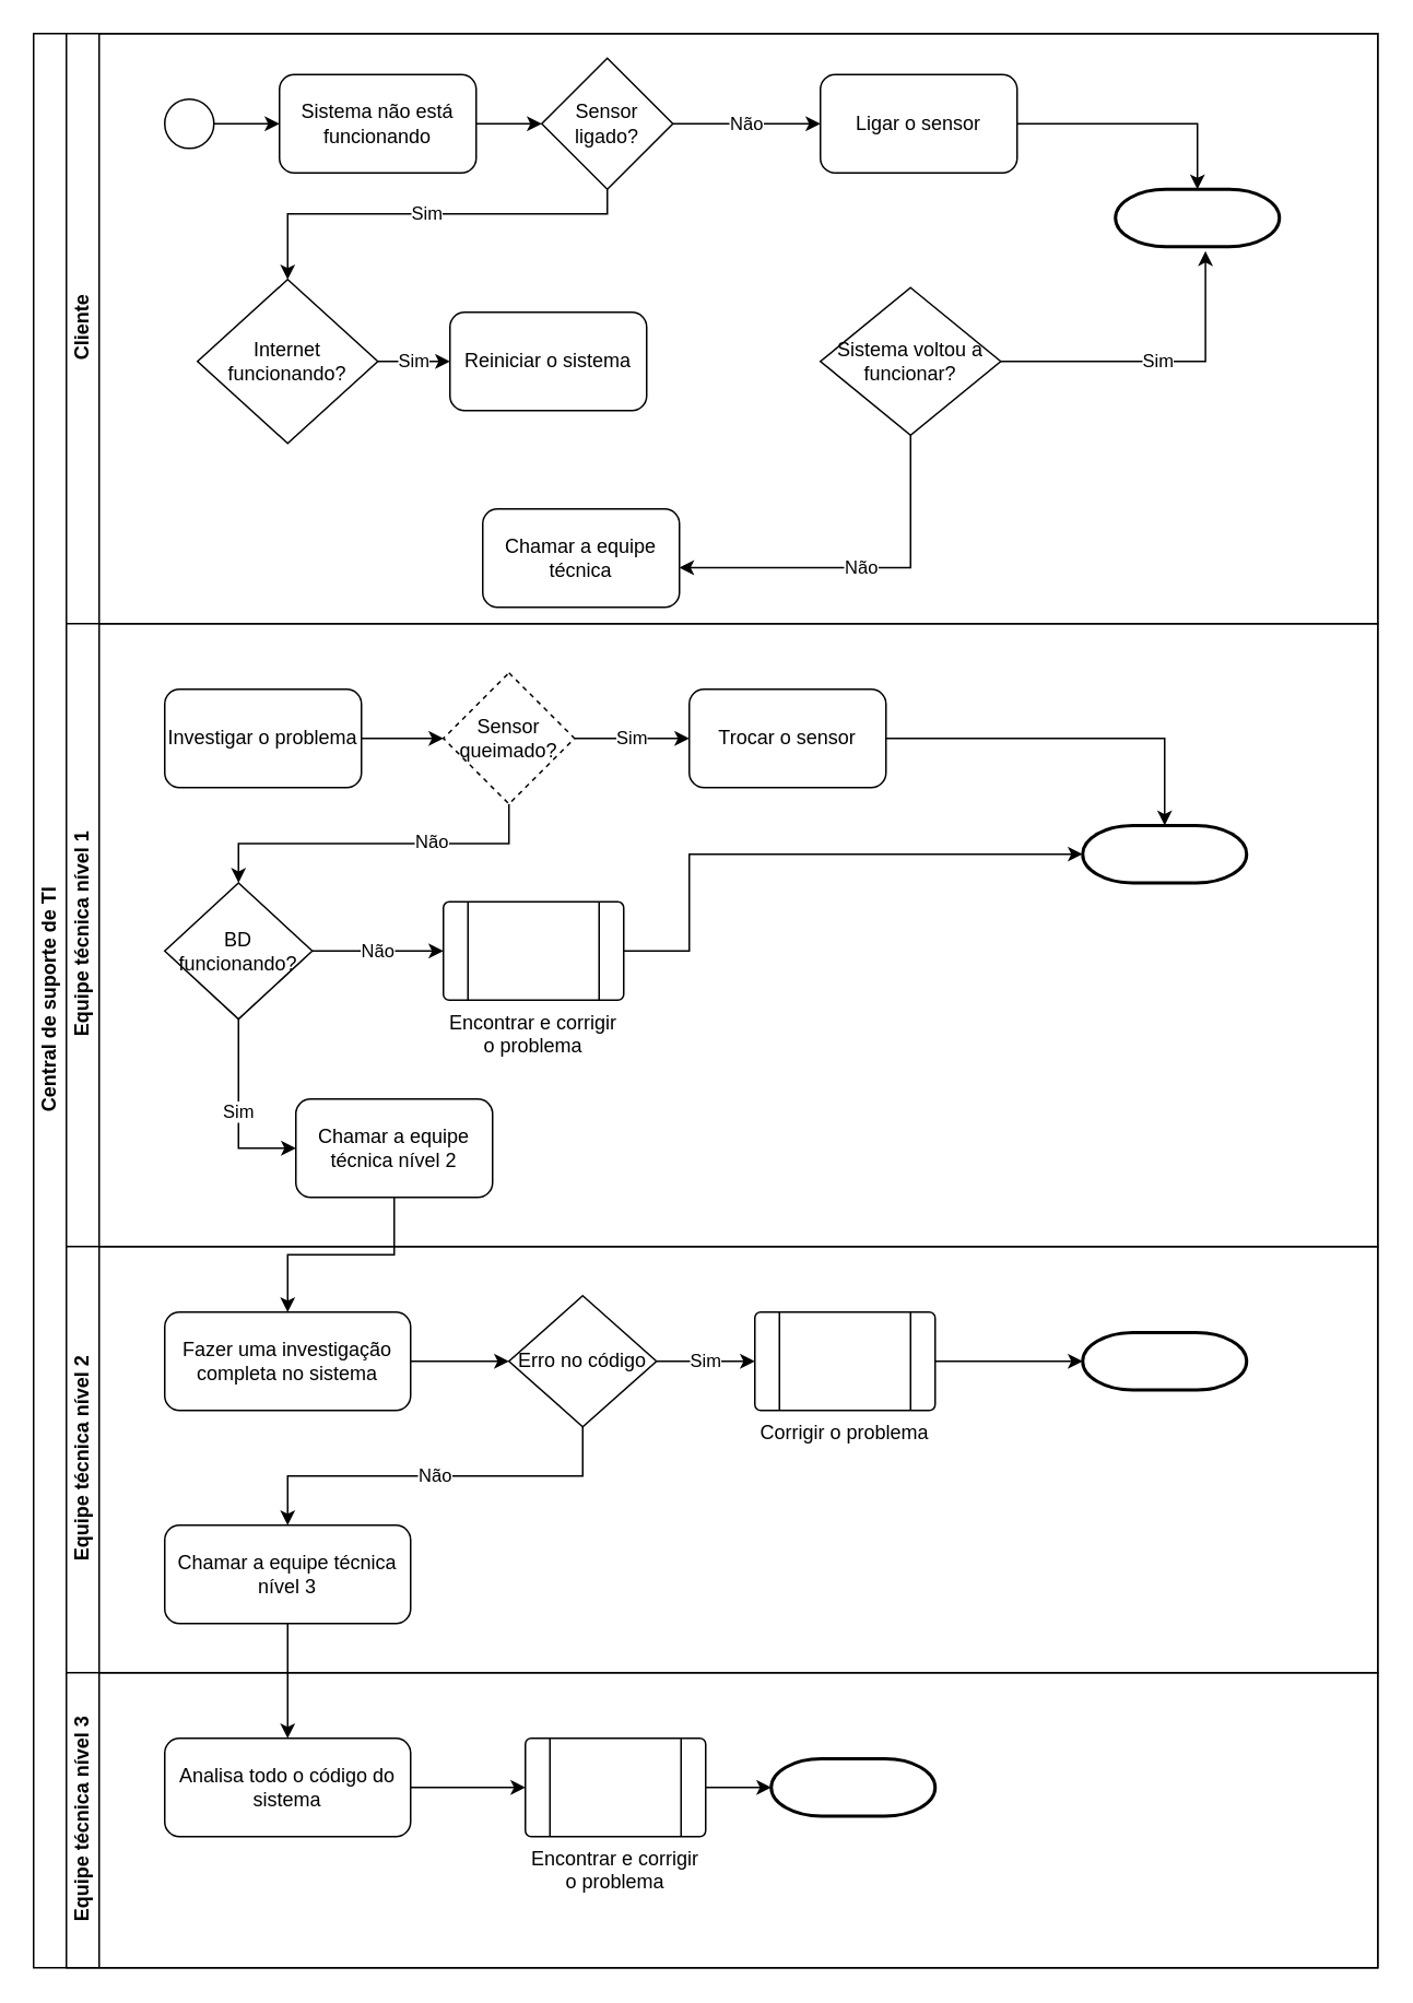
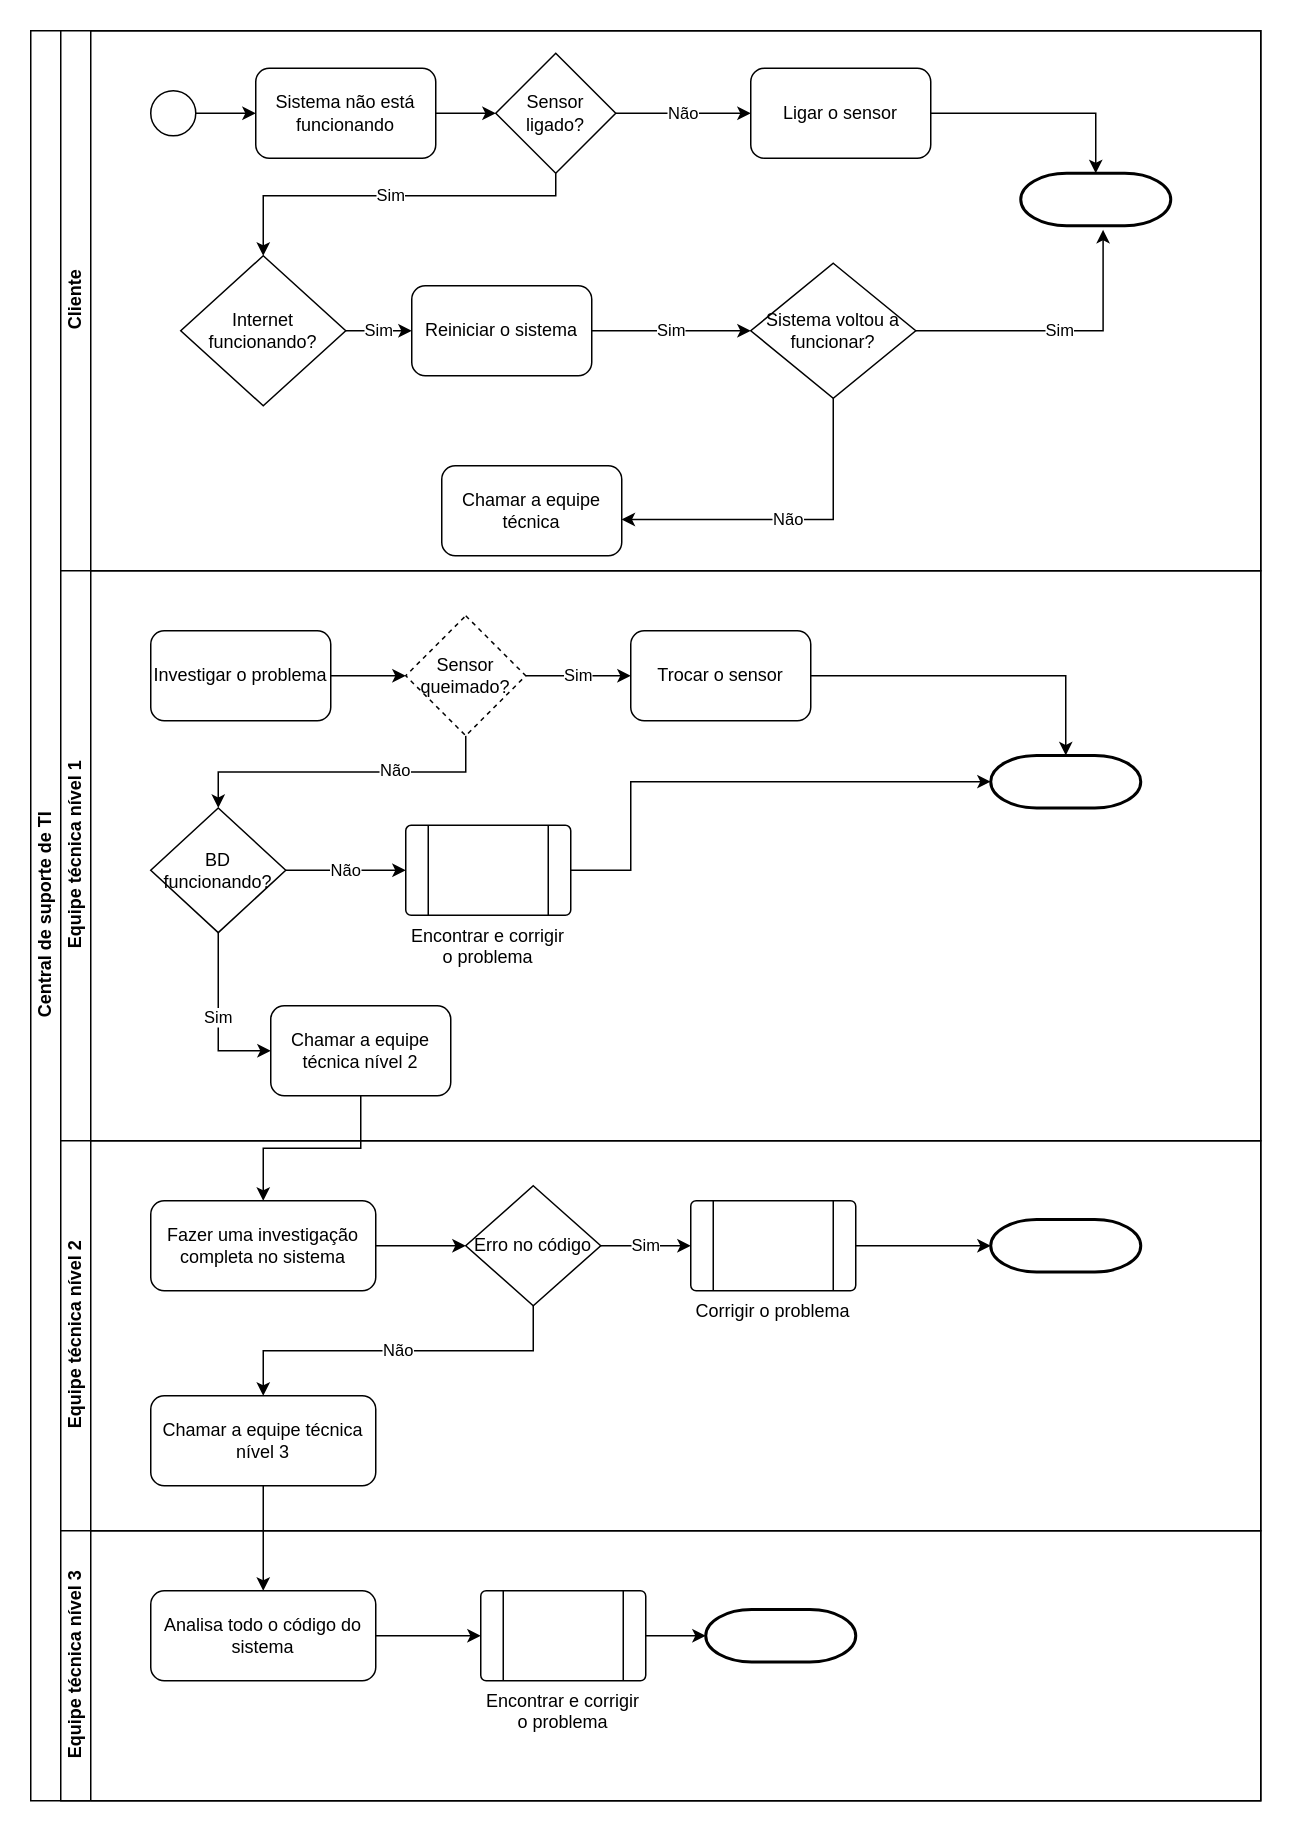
  <mxCell id="0" />
  <mxCell id="1" parent="0" />
  <mxCell id="2" value="Central de suporte de TI" style="swimlane;html=1;childLayout=stackLayout;resizeParent=1;resizeParentMax=0;horizontal=0;startSize=20;horizontalStack=0;" vertex="1" parent="1"><mxGeometry x="20" y="20" width="820" height="1180" as="geometry" /></mxCell>
  <mxCell id="3" value="Cliente" style="swimlane;html=1;startSize=20;horizontal=0;" vertex="1" parent="2"><mxGeometry x="20" width="800" height="360" as="geometry" /></mxCell>
  <mxCell id="4" value="" style="edgeStyle=orthogonalEdgeStyle;rounded=0;orthogonalLoop=1;jettySize=auto;html=1;" edge="1" parent="3" source="5" target="7"><mxGeometry relative="1" as="geometry" /></mxCell>
  <mxCell id="5" value="" style="ellipse;whiteSpace=wrap;html=1;aspect=fixed;" vertex="1" parent="3"><mxGeometry x="60" y="40" width="30" height="30" as="geometry" /></mxCell>
  <mxCell id="6" value="" style="edgeStyle=orthogonalEdgeStyle;rounded=0;orthogonalLoop=1;jettySize=auto;html=1;" edge="1" parent="3" source="7" target="10"><mxGeometry relative="1" as="geometry" /></mxCell>
  <mxCell id="7" value="Sistema não está funcionando" style="rounded=1;whiteSpace=wrap;html=1;" vertex="1" parent="3"><mxGeometry x="130" y="25" width="120" height="60" as="geometry" /></mxCell>
  <mxCell id="8" value="Não" style="edgeStyle=orthogonalEdgeStyle;rounded=0;orthogonalLoop=1;jettySize=auto;html=1;entryX=0;entryY=0.5;entryDx=0;entryDy=0;" edge="1" parent="3" source="10" target="12"><mxGeometry relative="1" as="geometry"><mxPoint x="450" y="55" as="targetPoint" /></mxGeometry></mxCell>
  <mxCell id="9" value="Sim" style="edgeStyle=orthogonalEdgeStyle;rounded=0;orthogonalLoop=1;jettySize=auto;html=1;entryX=0.5;entryY=0;entryDx=0;entryDy=0;" edge="1" parent="3" source="10" target="15"><mxGeometry relative="1" as="geometry"><mxPoint x="330" y="130" as="targetPoint" /><Array as="points"><mxPoint x="330" y="110" /><mxPoint x="135" y="110" /></Array></mxGeometry></mxCell>
  <mxCell id="10" value="Sensor ligado?" style="rhombus;whiteSpace=wrap;html=1;" vertex="1" parent="3"><mxGeometry x="290" y="15" width="80" height="80" as="geometry" /></mxCell>
  <mxCell id="11" style="edgeStyle=orthogonalEdgeStyle;rounded=0;orthogonalLoop=1;jettySize=auto;html=1;exitX=1;exitY=0.5;exitDx=0;exitDy=0;" edge="1" parent="3" source="12" target="13"><mxGeometry relative="1" as="geometry" /></mxCell>
  <mxCell id="12" value="Ligar o sensor" style="rounded=1;whiteSpace=wrap;html=1;" vertex="1" parent="3"><mxGeometry x="460" y="25" width="120" height="60" as="geometry" /></mxCell>
  <mxCell id="13" value="" style="strokeWidth=2;html=1;shape=mxgraph.flowchart.terminator;whiteSpace=wrap;" vertex="1" parent="3"><mxGeometry x="640" y="95" width="100" height="35" as="geometry" /></mxCell>
+ <mxCell id="14" value="Sim" style="edgeStyle=orthogonalEdgeStyle;rounded=0;orthogonalLoop=1;jettySize=auto;html=1;entryX=0;entryY=0.5;entryDx=0;entryDy=0;" edge="1" parent="3" source="16" target="20"><mxGeometry relative="1" as="geometry"><mxPoint x="450.0" y="200" as="targetPoint" /></mxGeometry></mxCell>
  <mxCell id="15" value="Internet funcionando?" style="rhombus;whiteSpace=wrap;html=1;" vertex="1" parent="3"><mxGeometry x="80" y="150" width="110" height="100" as="geometry" /></mxCell>
  <mxCell id="16" value="Reiniciar o sistema" style="rounded=1;whiteSpace=wrap;html=1;" vertex="1" parent="3"><mxGeometry x="234" y="170" width="120" height="60" as="geometry" /></mxCell>
  <mxCell id="17" value="Sim" style="edgeStyle=orthogonalEdgeStyle;rounded=0;orthogonalLoop=1;jettySize=auto;html=1;" edge="1" parent="3" source="15" target="16"><mxGeometry relative="1" as="geometry"><mxPoint x="290" y="320" as="sourcePoint" /><mxPoint x="565.0" y="320" as="targetPoint" /></mxGeometry></mxCell>
  <mxCell id="18" value="Não" style="edgeStyle=orthogonalEdgeStyle;rounded=0;orthogonalLoop=1;jettySize=auto;html=1;exitX=0.5;exitY=1;exitDx=0;exitDy=0;entryX=0.999;entryY=0.597;entryDx=0;entryDy=0;entryPerimeter=0;" edge="1" parent="3" source="20" target="21"><mxGeometry relative="1" as="geometry" /></mxCell>
  <mxCell id="19" value="Sim" style="edgeStyle=orthogonalEdgeStyle;rounded=0;orthogonalLoop=1;jettySize=auto;html=1;entryX=0.549;entryY=1.077;entryDx=0;entryDy=0;entryPerimeter=0;" edge="1" parent="3" source="20" target="13"><mxGeometry relative="1" as="geometry" /></mxCell>
  <mxCell id="20" value="Sistema voltou a funcionar?" style="rhombus;whiteSpace=wrap;html=1;" vertex="1" parent="3"><mxGeometry x="460" y="155" width="110" height="90" as="geometry" /></mxCell>
  <mxCell id="21" value="Chamar a equipe técnica" style="rounded=1;whiteSpace=wrap;html=1;" vertex="1" parent="3"><mxGeometry x="254" y="290" width="120" height="60" as="geometry" /></mxCell>
  <mxCell id="22" value="Equipe técnica nível 1" style="swimlane;html=1;startSize=20;horizontal=0;" vertex="1" parent="2"><mxGeometry x="20" y="360" width="800" height="380" as="geometry" /></mxCell>
  <mxCell id="23" style="edgeStyle=orthogonalEdgeStyle;rounded=0;orthogonalLoop=1;jettySize=auto;html=1;exitX=1;exitY=0.5;exitDx=0;exitDy=0;entryX=0;entryY=0.5;entryDx=0;entryDy=0;" edge="1" parent="22" source="26" target="30"><mxGeometry relative="1" as="geometry" /></mxCell>
  <mxCell id="24" style="edgeStyle=orthogonalEdgeStyle;rounded=0;orthogonalLoop=1;jettySize=auto;html=1;exitX=1;exitY=0.5;exitDx=0;exitDy=0;" edge="1" parent="22" source="25" target="31"><mxGeometry relative="1" as="geometry" /></mxCell>
  <mxCell id="25" value="Trocar o sensor" style="rounded=1;whiteSpace=wrap;html=1;" vertex="1" parent="22"><mxGeometry x="380" y="40" width="120" height="60" as="geometry" /></mxCell>
  <mxCell id="26" value="Investigar o problema" style="rounded=1;whiteSpace=wrap;html=1;" vertex="1" parent="22"><mxGeometry x="60" y="40" width="120" height="60" as="geometry" /></mxCell>
  <mxCell id="27" value="Sim" style="edgeStyle=orthogonalEdgeStyle;rounded=0;orthogonalLoop=1;jettySize=auto;html=1;entryX=0;entryY=0.5;entryDx=0;entryDy=0;" edge="1" parent="22" source="30" target="25"><mxGeometry relative="1" as="geometry"><mxPoint x="390.0" y="70" as="targetPoint" /></mxGeometry></mxCell>
  <mxCell id="28" style="edgeStyle=orthogonalEdgeStyle;rounded=0;orthogonalLoop=1;jettySize=auto;html=1;exitX=0.5;exitY=1;exitDx=0;exitDy=0;entryX=0.5;entryY=0;entryDx=0;entryDy=0;" edge="1" parent="22" source="30" target="36"><mxGeometry relative="1" as="geometry" /></mxCell>
  <mxCell id="29" value="Não" style="edgeLabel;html=1;align=center;verticalAlign=middle;resizable=0;points=[];" vertex="1" connectable="0" parent="28"><mxGeometry x="-0.321" y="-2" relative="1" as="geometry"><mxPoint as="offset" /></mxGeometry></mxCell>
  <mxCell id="30" value="Sensor queimado?" style="rhombus;whiteSpace=wrap;html=1;dashed=1;" vertex="1" parent="22"><mxGeometry x="230" y="30" width="80" height="80" as="geometry" /></mxCell>
  <mxCell id="31" value="" style="strokeWidth=2;html=1;shape=mxgraph.flowchart.terminator;whiteSpace=wrap;" vertex="1" parent="22"><mxGeometry x="620" y="123.13" width="100" height="35" as="geometry" /></mxCell>
  <mxCell id="32" style="edgeStyle=orthogonalEdgeStyle;rounded=0;orthogonalLoop=1;jettySize=auto;html=1;exitX=1;exitY=0.5;exitDx=0;exitDy=0;entryX=0;entryY=0.5;entryDx=0;entryDy=0;entryPerimeter=0;" edge="1" parent="22" source="34" target="31"><mxGeometry relative="1" as="geometry"><mxPoint x="633" y="280.0" as="targetPoint" /><Array as="points"><mxPoint x="380" y="200" /><mxPoint x="380" y="141" /></Array></mxGeometry></mxCell>
  <mxCell id="33" value="Não" style="edgeStyle=orthogonalEdgeStyle;rounded=0;orthogonalLoop=1;jettySize=auto;html=1;entryX=0;entryY=0.5;entryDx=0;entryDy=0;" edge="1" parent="22" source="36" target="34"><mxGeometry relative="1" as="geometry"><mxPoint x="433.0" y="208.13" as="targetPoint" /></mxGeometry></mxCell>
  <mxCell id="34" value="Encontrar e corrigir o problema" style="verticalLabelPosition=bottom;verticalAlign=top;html=1;shape=process;whiteSpace=wrap;rounded=1;size=0.14;arcSize=6;" vertex="1" parent="22"><mxGeometry x="230" y="169.7" width="110" height="60" as="geometry" /></mxCell>
  <mxCell id="35" value="Sim" style="edgeStyle=orthogonalEdgeStyle;rounded=0;orthogonalLoop=1;jettySize=auto;html=1;entryX=0;entryY=0.5;entryDx=0;entryDy=0;" edge="1" parent="22" source="36" target="37"><mxGeometry relative="1" as="geometry"><mxPoint x="105" y="321.26" as="targetPoint" /></mxGeometry></mxCell>
  <mxCell id="36" value="BD funcionando?" style="rhombus;whiteSpace=wrap;html=1;" vertex="1" parent="22"><mxGeometry x="60" y="158.13" width="90" height="83.13" as="geometry" /></mxCell>
  <mxCell id="37" value="Chamar a equipe técnica nível 2" style="rounded=1;whiteSpace=wrap;html=1;" vertex="1" parent="22"><mxGeometry x="140" y="290" width="120" height="60" as="geometry" /></mxCell>
  <mxCell id="38" value="Equipe técnica nível 2&lt;br&gt;" style="swimlane;html=1;startSize=20;horizontal=0;" vertex="1" parent="2"><mxGeometry x="20" y="740" width="800" height="260" as="geometry" /></mxCell>
  <mxCell id="39" value="" style="edgeStyle=orthogonalEdgeStyle;rounded=0;orthogonalLoop=1;jettySize=auto;html=1;entryX=0;entryY=0.5;entryDx=0;entryDy=0;" edge="1" parent="38" source="40" target="43"><mxGeometry relative="1" as="geometry"><mxPoint x="254" y="70" as="targetPoint" /></mxGeometry></mxCell>
  <mxCell id="40" value="Fazer uma investigação completa no sistema" style="rounded=1;whiteSpace=wrap;html=1;" vertex="1" parent="38"><mxGeometry x="60" y="40" width="150" height="60" as="geometry" /></mxCell>
  <mxCell id="41" value="Sim" style="edgeStyle=orthogonalEdgeStyle;rounded=0;orthogonalLoop=1;jettySize=auto;html=1;entryX=0;entryY=0.5;entryDx=0;entryDy=0;" edge="1" parent="38" source="43" target="45"><mxGeometry relative="1" as="geometry"><mxPoint x="430" y="70" as="targetPoint" /></mxGeometry></mxCell>
  <mxCell id="42" value="Não" style="edgeStyle=orthogonalEdgeStyle;rounded=0;orthogonalLoop=1;jettySize=auto;html=1;entryX=0.5;entryY=0;entryDx=0;entryDy=0;" edge="1" parent="38" source="43" target="47"><mxGeometry relative="1" as="geometry"><mxPoint x="315" y="190" as="targetPoint" /><Array as="points"><mxPoint x="315" y="140" /><mxPoint x="135" y="140" /></Array></mxGeometry></mxCell>
  <mxCell id="43" value="Erro no código" style="rhombus;whiteSpace=wrap;html=1;" vertex="1" parent="38"><mxGeometry x="270" y="30" width="90" height="80" as="geometry" /></mxCell>
  <mxCell id="44" value="" style="edgeStyle=orthogonalEdgeStyle;rounded=0;orthogonalLoop=1;jettySize=auto;html=1;entryX=0;entryY=0.5;entryDx=0;entryDy=0;entryPerimeter=0;" edge="1" parent="38" source="45" target="46"><mxGeometry relative="1" as="geometry"><mxPoint x="610" y="70" as="targetPoint" /></mxGeometry></mxCell>
  <mxCell id="45" value="Corrigir o problema" style="verticalLabelPosition=bottom;verticalAlign=top;html=1;shape=process;whiteSpace=wrap;rounded=1;size=0.14;arcSize=6;" vertex="1" parent="38"><mxGeometry x="420" y="40" width="110" height="60" as="geometry" /></mxCell>
  <mxCell id="46" value="" style="strokeWidth=2;html=1;shape=mxgraph.flowchart.terminator;whiteSpace=wrap;" vertex="1" parent="38"><mxGeometry x="620" y="52.5" width="100" height="35" as="geometry" /></mxCell>
  <mxCell id="47" value="Chamar a equipe técnica nível 3" style="rounded=1;whiteSpace=wrap;html=1;" vertex="1" parent="38"><mxGeometry x="60" y="170" width="150" height="60" as="geometry" /></mxCell>
  <mxCell id="48" value="Equipe técnica nível 3" style="swimlane;html=1;startSize=20;horizontal=0;" vertex="1" parent="2"><mxGeometry x="20" y="1000" width="800" height="180" as="geometry" /></mxCell>
  <mxCell id="49" value="" style="edgeStyle=orthogonalEdgeStyle;rounded=0;orthogonalLoop=1;jettySize=auto;html=1;entryX=0;entryY=0.5;entryDx=0;entryDy=0;" edge="1" parent="48" source="50" target="52"><mxGeometry relative="1" as="geometry"><mxPoint x="270" y="70" as="targetPoint" /></mxGeometry></mxCell>
  <mxCell id="50" value="Analisa todo o código do sistema" style="rounded=1;whiteSpace=wrap;html=1;" vertex="1" parent="48"><mxGeometry x="60" y="40" width="150" height="60" as="geometry" /></mxCell>
  <mxCell id="51" value="" style="edgeStyle=orthogonalEdgeStyle;rounded=0;orthogonalLoop=1;jettySize=auto;html=1;entryX=0;entryY=0.5;entryDx=0;entryDy=0;entryPerimeter=0;exitX=1;exitY=0.5;exitDx=0;exitDy=0;" edge="1" parent="48" source="52" target="53"><mxGeometry relative="1" as="geometry"><mxPoint x="530" y="70" as="sourcePoint" /><mxPoint x="610" y="70" as="targetPoint" /></mxGeometry></mxCell>
  <mxCell id="52" value="Encontrar e corrigir o problema" style="verticalLabelPosition=bottom;verticalAlign=top;html=1;shape=process;whiteSpace=wrap;rounded=1;size=0.14;arcSize=6;" vertex="1" parent="48"><mxGeometry x="280" y="40" width="110" height="60" as="geometry" /></mxCell>
  <mxCell id="53" value="" style="strokeWidth=2;html=1;shape=mxgraph.flowchart.terminator;whiteSpace=wrap;" vertex="1" parent="48"><mxGeometry x="430" y="52.5" width="100" height="35" as="geometry" /></mxCell>
  <mxCell id="54" style="edgeStyle=orthogonalEdgeStyle;rounded=0;orthogonalLoop=1;jettySize=auto;html=1;exitX=0.5;exitY=1;exitDx=0;exitDy=0;entryX=0.5;entryY=0;entryDx=0;entryDy=0;" edge="1" parent="2" source="37" target="40"><mxGeometry relative="1" as="geometry" /></mxCell>
  <mxCell id="55" style="edgeStyle=orthogonalEdgeStyle;rounded=0;orthogonalLoop=1;jettySize=auto;html=1;exitX=0.5;exitY=1;exitDx=0;exitDy=0;entryX=0.5;entryY=0;entryDx=0;entryDy=0;" edge="1" parent="2" source="47" target="50"><mxGeometry relative="1" as="geometry" /></mxCell>
